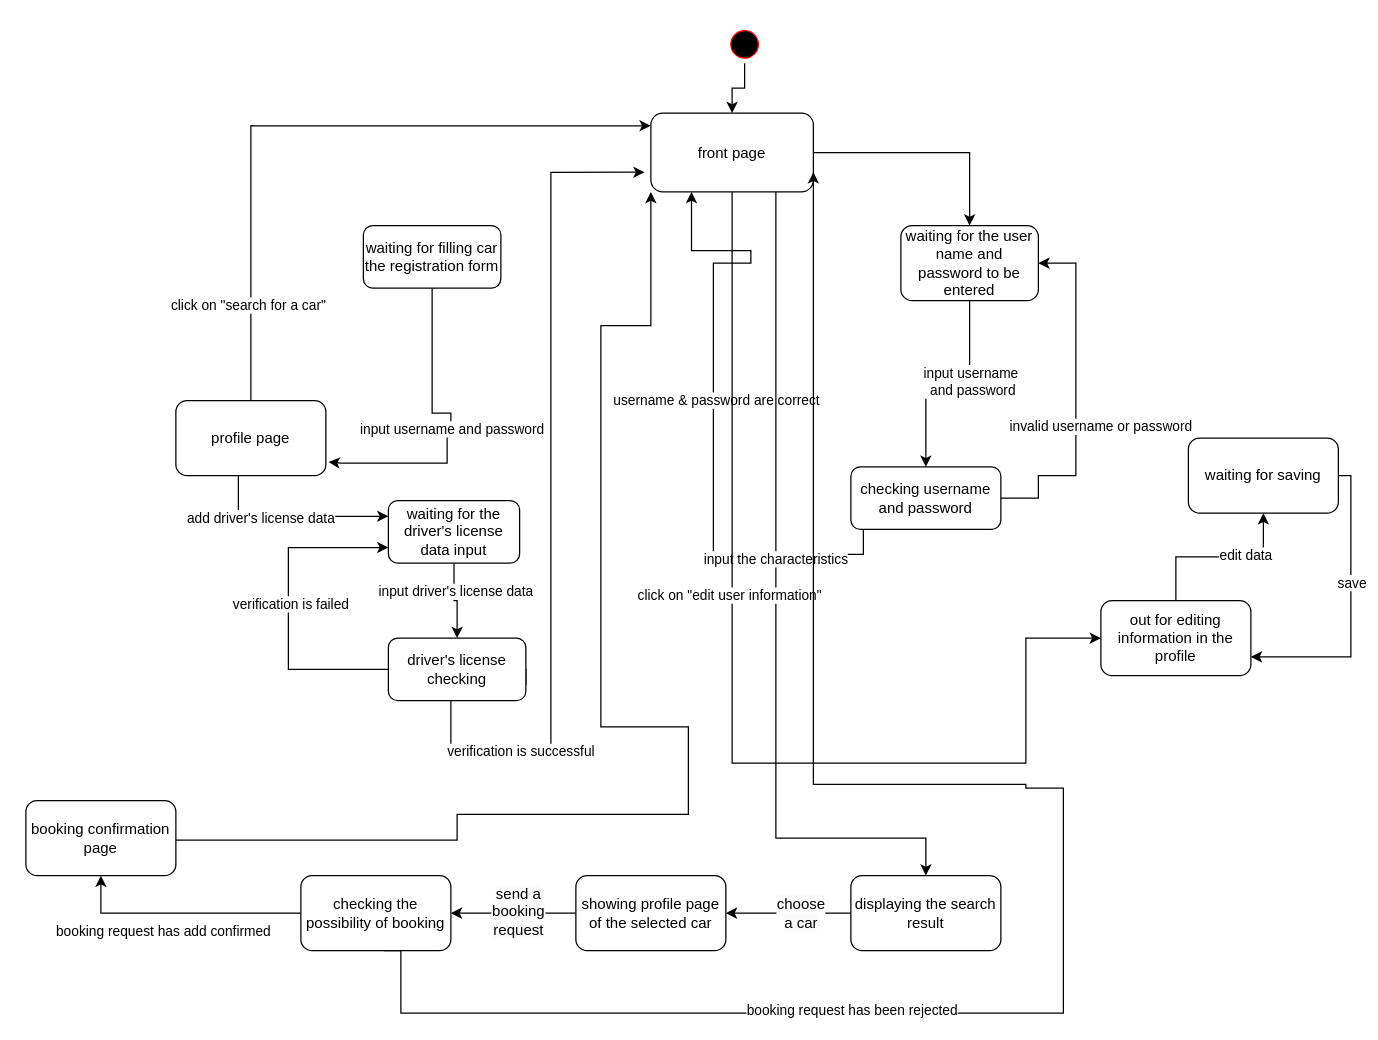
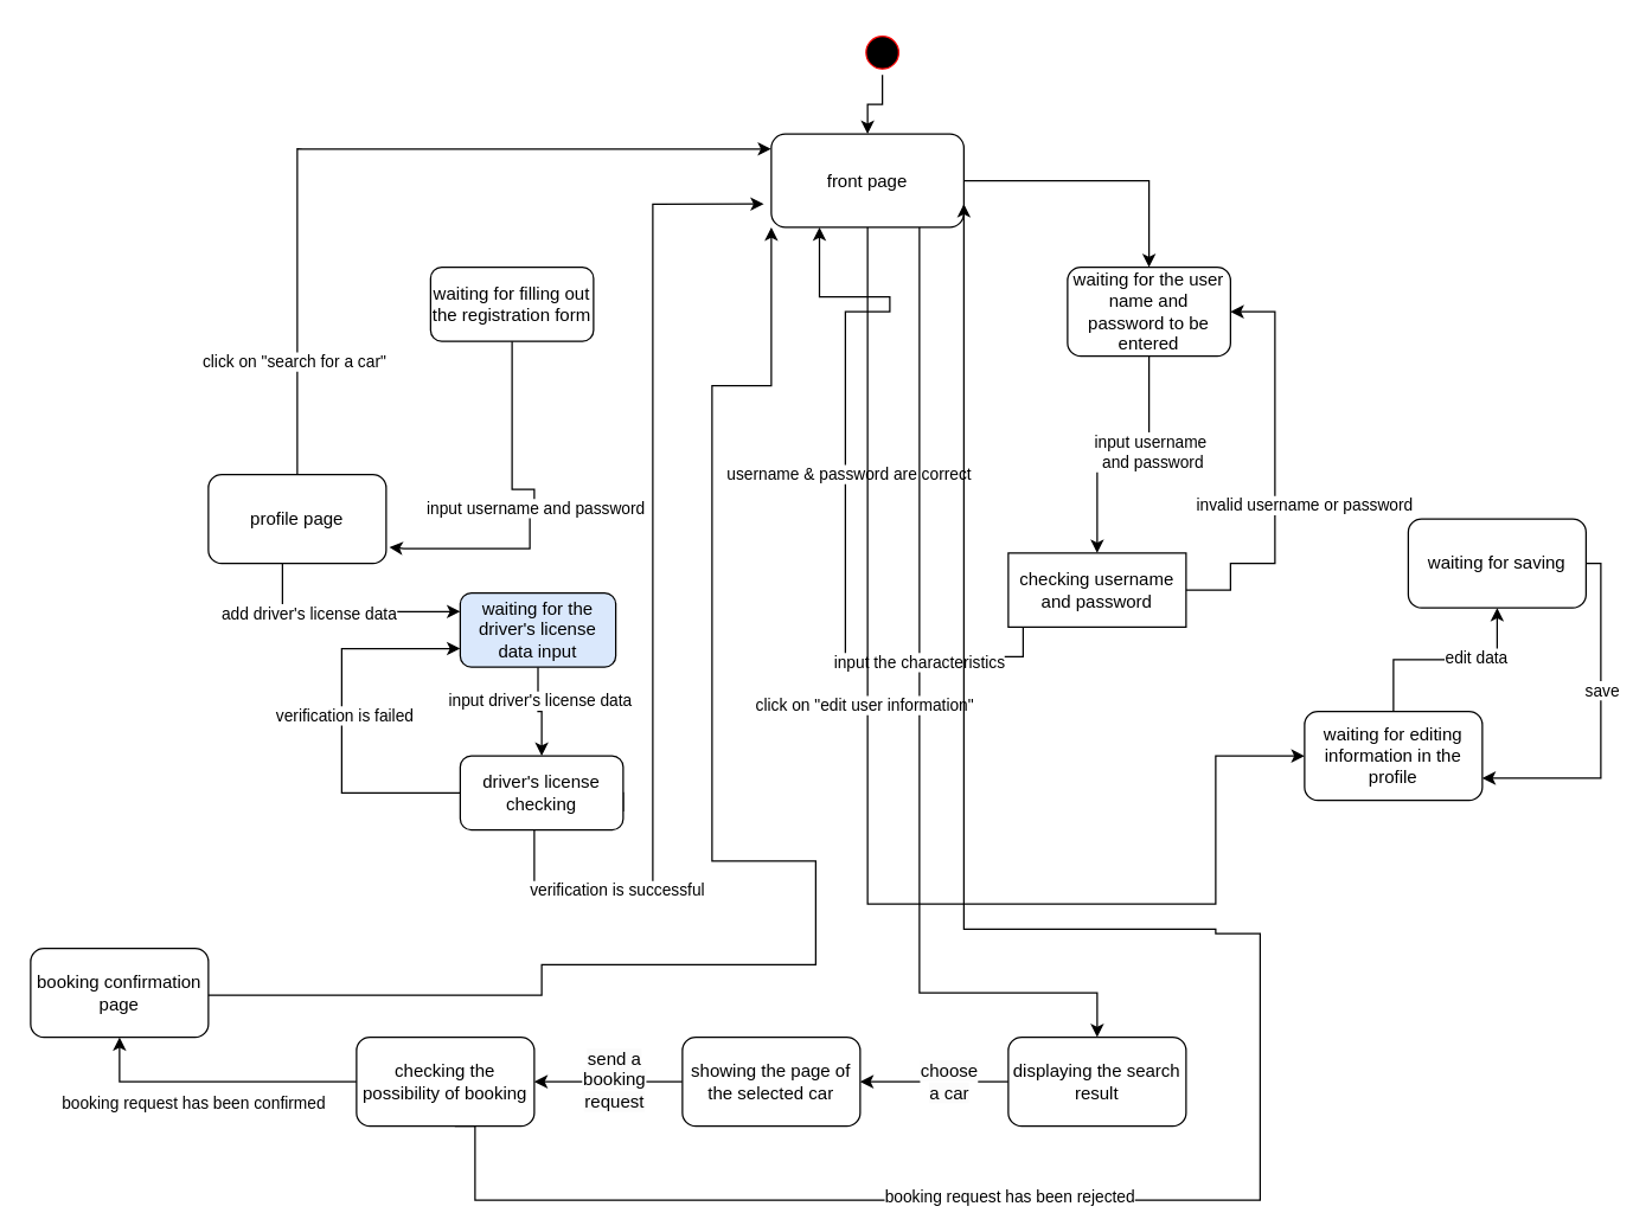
  <mxCell id="0" />
  <mxCell id="1" parent="0" />
  <mxCell id="2" value="" style="ellipse;html=1;shape=startState;fillColor=#000000;strokeColor=#ff0000;" parent="1" vertex="1"><mxGeometry x="580" y="20" width="30" height="30" as="geometry" /></mxCell>
- <mxCell id="3" value="waiting for filling car the registration form" style="rounded=1;whiteSpace=wrap;html=1;" parent="1" vertex="1"><mxGeometry x="290" y="180" width="110" height="50" as="geometry" /></mxCell>
+ <mxCell id="3" value="waiting for filling out the registration form" style="rounded=1;whiteSpace=wrap;html=1;" parent="1" vertex="1"><mxGeometry x="290" y="180" width="110" height="50" as="geometry" /></mxCell>
  <mxCell id="4" style="edgeStyle=orthogonalEdgeStyle;rounded=0;orthogonalLoop=1;jettySize=auto;html=1;entryX=0.5;entryY=0;entryDx=0;entryDy=0;" parent="1" source="6" target="11" edge="1"><mxGeometry relative="1" as="geometry" /></mxCell>
  <mxCell id="5" value="input driver's license data" style="edgeLabel;html=1;align=center;verticalAlign=middle;resizable=0;points=[];" parent="4" vertex="1" connectable="0"><mxGeometry x="-0.284" y="1" relative="1" as="geometry"><mxPoint as="offset" /></mxGeometry></mxCell>
- <mxCell id="6" value="waiting for the driver's license data input" style="rounded=1;whiteSpace=wrap;html=1;" parent="1" vertex="1"><mxGeometry x="310" y="400" width="105" height="50" as="geometry" /></mxCell>
+ <mxCell id="6" value="waiting for the driver's license data input" style="rounded=1;whiteSpace=wrap;html=1;fillColor=#dae8fc;" parent="1" vertex="1"><mxGeometry x="310" y="400" width="105" height="50" as="geometry" /></mxCell>
  <mxCell id="7" style="edgeStyle=orthogonalEdgeStyle;rounded=0;orthogonalLoop=1;jettySize=auto;html=1;exitX=1;exitY=0.75;exitDx=0;exitDy=0;entryX=0;entryY=0.75;entryDx=0;entryDy=0;" parent="1" source="11" target="6" edge="1"><mxGeometry relative="1" as="geometry"><mxPoint x="310" y="425" as="targetPoint" /><Array as="points"><mxPoint x="420" y="535" /><mxPoint x="230" y="535" /><mxPoint x="230" y="438" /><mxPoint x="310" y="438" /></Array></mxGeometry></mxCell>
  <mxCell id="8" value="verification is failed" style="edgeLabel;html=1;align=center;verticalAlign=middle;resizable=0;points=[];" vertex="1" connectable="0" parent="7"><mxGeometry x="0.341" y="-1" relative="1" as="geometry"><mxPoint as="offset" /></mxGeometry></mxCell>
  <mxCell id="9" style="edgeStyle=orthogonalEdgeStyle;rounded=0;orthogonalLoop=1;jettySize=auto;html=1;entryX=0;entryY=0.75;entryDx=0;entryDy=0;" edge="1" parent="1"><mxGeometry relative="1" as="geometry"><mxPoint x="360.003" y="560" as="sourcePoint" /><mxPoint x="514.96" y="137.25" as="targetPoint" /><Array as="points"><mxPoint x="360" y="600" /><mxPoint x="440" y="600" /><mxPoint x="440" y="137" /></Array></mxGeometry></mxCell>
  <mxCell id="10" value="verification is successful" style="edgeLabel;html=1;align=center;verticalAlign=middle;resizable=0;points=[];" vertex="1" connectable="0" parent="9"><mxGeometry x="-0.861" y="2" relative="1" as="geometry"><mxPoint x="50" y="2" as="offset" /></mxGeometry></mxCell>
  <mxCell id="11" value="driver's license checking" style="rounded=1;whiteSpace=wrap;html=1;" parent="1" vertex="1"><mxGeometry x="310" y="510" width="110" height="50" as="geometry" /></mxCell>
  <mxCell id="12" style="edgeStyle=orthogonalEdgeStyle;rounded=0;orthogonalLoop=1;jettySize=auto;html=1;exitX=0.5;exitY=1;exitDx=0;exitDy=0;entryX=0.5;entryY=0;entryDx=0;entryDy=0;" parent="1" source="14" target="17" edge="1"><mxGeometry relative="1" as="geometry" /></mxCell>
  <mxCell id="13" value="input username&lt;div&gt;&amp;nbsp;and password&lt;/div&gt;" style="edgeLabel;html=1;align=center;verticalAlign=middle;resizable=0;points=[];" parent="12" vertex="1" connectable="0"><mxGeometry x="-0.014" y="-2" relative="1" as="geometry"><mxPoint x="17" as="offset" /></mxGeometry></mxCell>
  <mxCell id="14" value="waiting for the user name and password to be entered" style="rounded=1;whiteSpace=wrap;html=1;" parent="1" vertex="1"><mxGeometry x="720" y="180" width="110" height="60" as="geometry" /></mxCell>
  <mxCell id="15" style="edgeStyle=orthogonalEdgeStyle;rounded=0;orthogonalLoop=1;jettySize=auto;html=1;exitX=0.5;exitY=1;exitDx=0;exitDy=0;entryX=0.25;entryY=1;entryDx=0;entryDy=0;" parent="1" source="17" target="25" edge="1"><mxGeometry relative="1" as="geometry"><mxPoint x="690" y="460" as="targetPoint" /><Array as="points"><mxPoint x="690" y="423" /><mxPoint x="690" y="443" /><mxPoint x="570" y="443" /><mxPoint x="570" y="210" /><mxPoint x="600" y="210" /><mxPoint x="600" y="200" /><mxPoint x="553" y="200" /></Array></mxGeometry></mxCell>
  <mxCell id="16" value="&lt;span style=&quot;text-align: left;&quot;&gt;username &amp;amp; password are correct&amp;nbsp;&lt;/span&gt;" style="edgeLabel;html=1;align=center;verticalAlign=middle;resizable=0;points=[];" parent="15" vertex="1" connectable="0"><mxGeometry x="-0.056" y="-3" relative="1" as="geometry"><mxPoint y="-51" as="offset" /></mxGeometry></mxCell>
- <mxCell id="17" value="checking username and password" style="rounded=1;whiteSpace=wrap;html=1;" parent="1" vertex="1"><mxGeometry x="680" y="373" width="120" height="50" as="geometry" /></mxCell>
+ <mxCell id="17" value="checking username and password" style="whiteSpace=wrap;html=1;rounded=0;" parent="1" vertex="1"><mxGeometry x="680" y="373" width="120" height="50" as="geometry" /></mxCell>
  <mxCell id="18" style="edgeStyle=orthogonalEdgeStyle;rounded=0;orthogonalLoop=1;jettySize=auto;html=1;entryX=1;entryY=0.5;entryDx=0;entryDy=0;exitX=1;exitY=0.5;exitDx=0;exitDy=0;" parent="1" source="17" target="14" edge="1"><mxGeometry relative="1" as="geometry"><Array as="points"><mxPoint x="830" y="398" /><mxPoint x="830" y="380" /><mxPoint x="860" y="380" /><mxPoint x="860" y="210" /></Array></mxGeometry></mxCell>
  <mxCell id="19" value="invalid username or password" style="edgeLabel;html=1;align=center;verticalAlign=middle;resizable=0;points=[];" parent="18" vertex="1" connectable="0"><mxGeometry x="-0.81" y="2" relative="1" as="geometry"><mxPoint x="53" y="-56" as="offset" /></mxGeometry></mxCell>
  <mxCell id="20" style="edgeStyle=orthogonalEdgeStyle;rounded=0;orthogonalLoop=1;jettySize=auto;html=1;entryX=0.5;entryY=0;entryDx=0;entryDy=0;" parent="1" source="25" target="30" edge="1"><mxGeometry relative="1" as="geometry"><mxPoint x="710" y="740" as="targetPoint" /><Array as="points"><mxPoint x="620" y="612" /><mxPoint x="620" y="670" /><mxPoint x="740" y="670" /></Array></mxGeometry></mxCell>
  <mxCell id="21" value="input the characteristics" style="edgeLabel;html=1;align=center;verticalAlign=middle;resizable=0;points=[];" parent="20" vertex="1" connectable="0"><mxGeometry x="-0.12" y="-1" relative="1" as="geometry"><mxPoint as="offset" /></mxGeometry></mxCell>
  <mxCell id="22" style="edgeStyle=orthogonalEdgeStyle;rounded=0;orthogonalLoop=1;jettySize=auto;html=1;entryX=0;entryY=0.5;entryDx=0;entryDy=0;" parent="1" source="25" target="43" edge="1"><mxGeometry relative="1" as="geometry"><Array as="points"><mxPoint x="820" y="610" /><mxPoint x="820" y="510" /></Array></mxGeometry></mxCell>
  <mxCell id="23" value="click on &quot;edit user information&quot;" style="edgeLabel;html=1;align=center;verticalAlign=middle;resizable=0;points=[];" parent="22" vertex="1" connectable="0"><mxGeometry x="-0.243" y="-3" relative="1" as="geometry"><mxPoint as="offset" /></mxGeometry></mxCell>
  <mxCell id="24" style="edgeStyle=orthogonalEdgeStyle;rounded=0;orthogonalLoop=1;jettySize=auto;html=1;entryX=0.5;entryY=0;entryDx=0;entryDy=0;" edge="1" parent="1" source="25" target="14"><mxGeometry relative="1" as="geometry" /></mxCell>
  <mxCell id="25" value="front page" style="rounded=1;whiteSpace=wrap;html=1;" parent="1" vertex="1"><mxGeometry x="520" y="90" width="130" height="63" as="geometry" /></mxCell>
  <mxCell id="26" style="edgeStyle=orthogonalEdgeStyle;rounded=0;orthogonalLoop=1;jettySize=auto;html=1;exitX=0.5;exitY=1;exitDx=0;exitDy=0;entryX=1.018;entryY=0.818;entryDx=0;entryDy=0;entryPerimeter=0;" parent="1" source="3" target="50" edge="1"><mxGeometry relative="1" as="geometry"><Array as="points"><mxPoint x="345" y="330" /><mxPoint x="360" y="330" /><mxPoint x="360" y="340" /><mxPoint x="357" y="340" /><mxPoint x="357" y="370" /><mxPoint x="272" y="370" /></Array><mxPoint x="320" y="350" as="targetPoint" /></mxGeometry></mxCell>
  <mxCell id="27" value="input username and password" style="edgeLabel;html=1;align=center;verticalAlign=middle;resizable=0;points=[];" parent="26" vertex="1" connectable="0"><mxGeometry x="-0.014" y="2" relative="1" as="geometry"><mxPoint as="offset" /></mxGeometry></mxCell>
  <mxCell id="28" style="edgeStyle=orthogonalEdgeStyle;rounded=0;orthogonalLoop=1;jettySize=auto;html=1;entryX=1;entryY=0.5;entryDx=0;entryDy=0;" parent="1" source="30" target="33" edge="1"><mxGeometry relative="1" as="geometry"><mxPoint x="740" y="850" as="targetPoint" /></mxGeometry></mxCell>
  <mxCell id="29" value="&lt;span style=&quot;font-size: 12px; text-wrap: wrap; background-color: rgb(251, 251, 251);&quot;&gt;choose a car&lt;/span&gt;" style="edgeLabel;html=1;align=center;verticalAlign=middle;resizable=0;points=[];" parent="28" vertex="1" connectable="0"><mxGeometry x="-0.171" y="-1" relative="1" as="geometry"><mxPoint as="offset" /></mxGeometry></mxCell>
  <mxCell id="30" value="displaying the search result" style="rounded=1;whiteSpace=wrap;html=1;" parent="1" vertex="1"><mxGeometry x="680" y="700" width="120" height="60" as="geometry" /></mxCell>
  <mxCell id="31" style="edgeStyle=orthogonalEdgeStyle;rounded=0;orthogonalLoop=1;jettySize=auto;html=1;entryX=1;entryY=0.5;entryDx=0;entryDy=0;" parent="1" source="33" target="37" edge="1"><mxGeometry relative="1" as="geometry" /></mxCell>
  <mxCell id="32" value="&lt;span style=&quot;font-size: 12px; text-wrap: wrap; background-color: rgb(251, 251, 251);&quot;&gt;send a booking request&lt;/span&gt;" style="edgeLabel;html=1;align=center;verticalAlign=middle;resizable=0;points=[];" parent="31" vertex="1" connectable="0"><mxGeometry x="-0.035" y="-2" relative="1" as="geometry"><mxPoint x="1" as="offset" /></mxGeometry></mxCell>
- <mxCell id="33" value="showing profile page of the selected car" style="rounded=1;whiteSpace=wrap;html=1;" parent="1" vertex="1"><mxGeometry x="460" y="700" width="120" height="60" as="geometry" /></mxCell>
+ <mxCell id="33" value="showing the page of the selected car" style="rounded=1;whiteSpace=wrap;html=1;" parent="1" vertex="1"><mxGeometry x="460" y="700" width="120" height="60" as="geometry" /></mxCell>
  <mxCell id="34" style="edgeStyle=orthogonalEdgeStyle;rounded=0;orthogonalLoop=1;jettySize=auto;html=1;entryX=0.5;entryY=1;entryDx=0;entryDy=0;" parent="1" source="37" target="40" edge="1"><mxGeometry relative="1" as="geometry"><mxPoint x="80" y="650" as="targetPoint" /></mxGeometry></mxCell>
  <mxCell id="35" style="edgeStyle=orthogonalEdgeStyle;rounded=0;orthogonalLoop=1;jettySize=auto;html=1;entryX=1;entryY=0.75;entryDx=0;entryDy=0;exitX=0.553;exitY=0.999;exitDx=0;exitDy=0;exitPerimeter=0;" parent="1" source="37" target="25" edge="1"><mxGeometry relative="1" as="geometry"><mxPoint x="320.03" y="775.66" as="sourcePoint" /><mxPoint x="810.43" y="652.96" as="targetPoint" /><Array as="points"><mxPoint x="320" y="760" /><mxPoint x="320" y="810" /><mxPoint x="850" y="810" /><mxPoint x="850" y="630" /><mxPoint x="820" y="630" /><mxPoint x="820" y="627" /></Array></mxGeometry></mxCell>
  <mxCell id="36" value="booking request has been rejected" style="edgeLabel;html=1;align=center;verticalAlign=middle;resizable=0;points=[];" parent="35" vertex="1" connectable="0"><mxGeometry x="-0.422" y="3" relative="1" as="geometry"><mxPoint as="offset" /></mxGeometry></mxCell>
  <mxCell id="37" value="checking the possibility of booking" style="rounded=1;whiteSpace=wrap;html=1;" parent="1" vertex="1"><mxGeometry x="240" y="700" width="120" height="60" as="geometry" /></mxCell>
- <mxCell id="38" value="&lt;span style=&quot;font-size: 11px; background-color: rgb(255, 255, 255);&quot;&gt;booking request has add confirmed&lt;/span&gt;" style="text;html=1;align=center;verticalAlign=middle;resizable=0;points=[];autosize=1;strokeColor=none;fillColor=none;" parent="1" vertex="1"><mxGeometry x="30" y="730" width="200" height="30" as="geometry" /></mxCell>
+ <mxCell id="38" value="&lt;span style=&quot;font-size: 11px; background-color: rgb(255, 255, 255);&quot;&gt;booking request has been confirmed&lt;/span&gt;" style="text;html=1;align=center;verticalAlign=middle;resizable=0;points=[];autosize=1;strokeColor=none;fillColor=none;" parent="1" vertex="1"><mxGeometry x="30" y="730" width="200" height="30" as="geometry" /></mxCell>
  <mxCell id="39" style="edgeStyle=orthogonalEdgeStyle;rounded=0;orthogonalLoop=1;jettySize=auto;html=1;entryX=0;entryY=1;entryDx=0;entryDy=0;" parent="1" target="25" edge="1"><mxGeometry relative="1" as="geometry"><Array as="points"><mxPoint x="365" y="672" /><mxPoint x="365" y="651" /><mxPoint x="550" y="651" /><mxPoint x="550" y="581" /><mxPoint x="480" y="581" /><mxPoint x="480" y="260" /><mxPoint x="520" y="260" /></Array><mxPoint x="100" y="671.58" as="sourcePoint" /><mxPoint x="500" y="125.83" as="targetPoint" /></mxGeometry></mxCell>
  <mxCell id="40" value="booking confirmation page" style="rounded=1;whiteSpace=wrap;html=1;" parent="1" vertex="1"><mxGeometry x="20" y="640" width="120" height="60" as="geometry" /></mxCell>
  <mxCell id="41" style="edgeStyle=orthogonalEdgeStyle;rounded=0;orthogonalLoop=1;jettySize=auto;html=1;entryX=0.5;entryY=1;entryDx=0;entryDy=0;" parent="1" source="43" target="46" edge="1"><mxGeometry relative="1" as="geometry"><mxPoint x="1020" y="430" as="targetPoint" /></mxGeometry></mxCell>
  <mxCell id="42" value="edit data" style="edgeLabel;html=1;align=center;verticalAlign=middle;resizable=0;points=[];" parent="41" vertex="1" connectable="0"><mxGeometry x="0.282" y="2" relative="1" as="geometry"><mxPoint as="offset" /></mxGeometry></mxCell>
- <mxCell id="43" value="out for editing information in the profile" style="rounded=1;whiteSpace=wrap;html=1;" parent="1" vertex="1"><mxGeometry x="880" y="480" width="120" height="60" as="geometry" /></mxCell>
+ <mxCell id="43" value="waiting for editing information in the profile" style="rounded=1;whiteSpace=wrap;html=1;" parent="1" vertex="1"><mxGeometry x="880" y="480" width="120" height="60" as="geometry" /></mxCell>
  <mxCell id="44" style="edgeStyle=orthogonalEdgeStyle;rounded=0;orthogonalLoop=1;jettySize=auto;html=1;entryX=1;entryY=0.75;entryDx=0;entryDy=0;" parent="1" source="46" target="43" edge="1"><mxGeometry relative="1" as="geometry"><Array as="points"><mxPoint x="1080" y="380" /><mxPoint x="1080" y="525" /></Array></mxGeometry></mxCell>
  <mxCell id="45" value="save" style="edgeLabel;html=1;align=center;verticalAlign=middle;resizable=0;points=[];" parent="44" vertex="1" connectable="0"><mxGeometry x="-0.191" relative="1" as="geometry"><mxPoint as="offset" /></mxGeometry></mxCell>
  <mxCell id="46" value="waiting for saving" style="rounded=1;whiteSpace=wrap;html=1;" parent="1" vertex="1"><mxGeometry x="950" y="350" width="120" height="60" as="geometry" /></mxCell>
  <mxCell id="47" style="edgeStyle=orthogonalEdgeStyle;rounded=0;orthogonalLoop=1;jettySize=auto;html=1;entryX=0.5;entryY=0;entryDx=0;entryDy=0;" edge="1" parent="1" source="2" target="25"><mxGeometry relative="1" as="geometry" /></mxCell>
  <mxCell id="48" style="edgeStyle=orthogonalEdgeStyle;rounded=0;orthogonalLoop=1;jettySize=auto;html=1;entryX=0;entryY=0.25;entryDx=0;entryDy=0;" edge="1" parent="1" source="50" target="6"><mxGeometry relative="1" as="geometry"><Array as="points"><mxPoint x="190" y="413" /></Array></mxGeometry></mxCell>
  <mxCell id="49" value="add driver's license data" style="edgeLabel;html=1;align=center;verticalAlign=middle;resizable=0;points=[];" vertex="1" connectable="0" parent="48"><mxGeometry x="-0.34" y="-1" relative="1" as="geometry"><mxPoint as="offset" /></mxGeometry></mxCell>
  <mxCell id="50" value="profile page" style="rounded=1;whiteSpace=wrap;html=1;" vertex="1" parent="1"><mxGeometry x="140" y="320" width="120" height="60" as="geometry" /></mxCell>
  <mxCell id="51" style="edgeStyle=orthogonalEdgeStyle;rounded=0;orthogonalLoop=1;jettySize=auto;html=1;entryX=-0.001;entryY=0.161;entryDx=0;entryDy=0;entryPerimeter=0;" edge="1" parent="1" source="50" target="25"><mxGeometry relative="1" as="geometry"><Array as="points"><mxPoint x="200" y="100" /></Array></mxGeometry></mxCell>
  <mxCell id="52" value="click on &quot;search for a car&quot;" style="edgeLabel;html=1;align=center;verticalAlign=middle;resizable=0;points=[];" vertex="1" connectable="0" parent="51"><mxGeometry x="-0.713" y="3" relative="1" as="geometry"><mxPoint as="offset" /></mxGeometry></mxCell>
